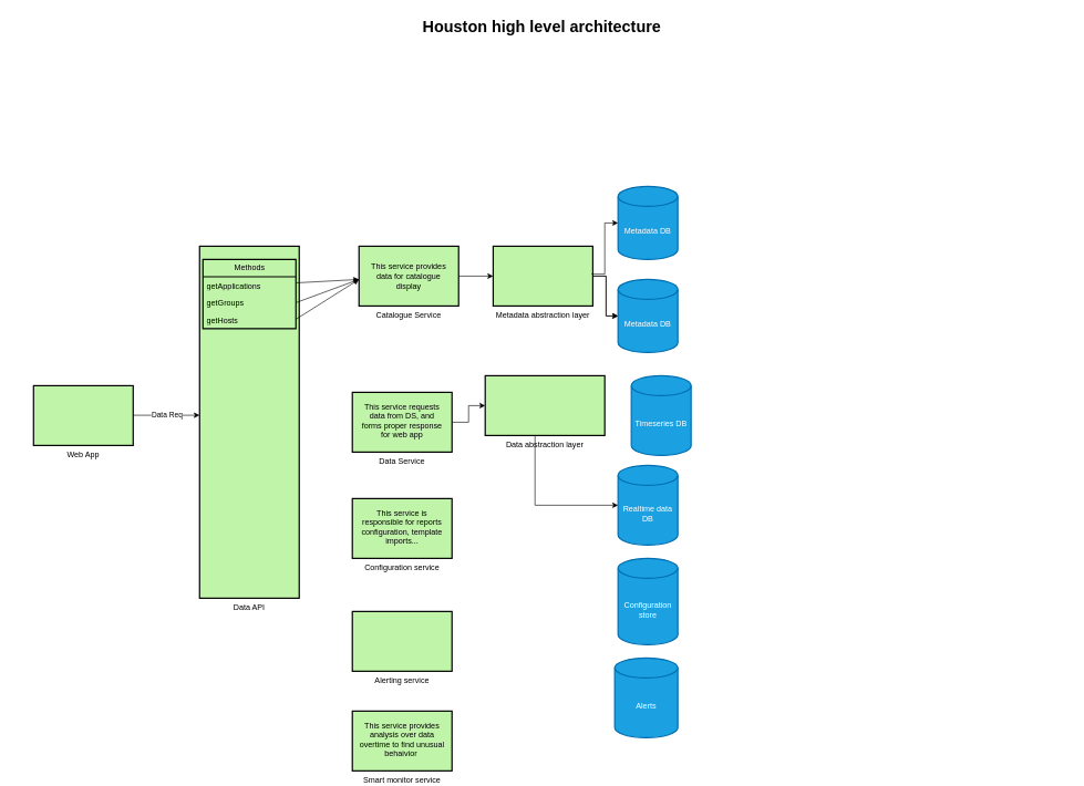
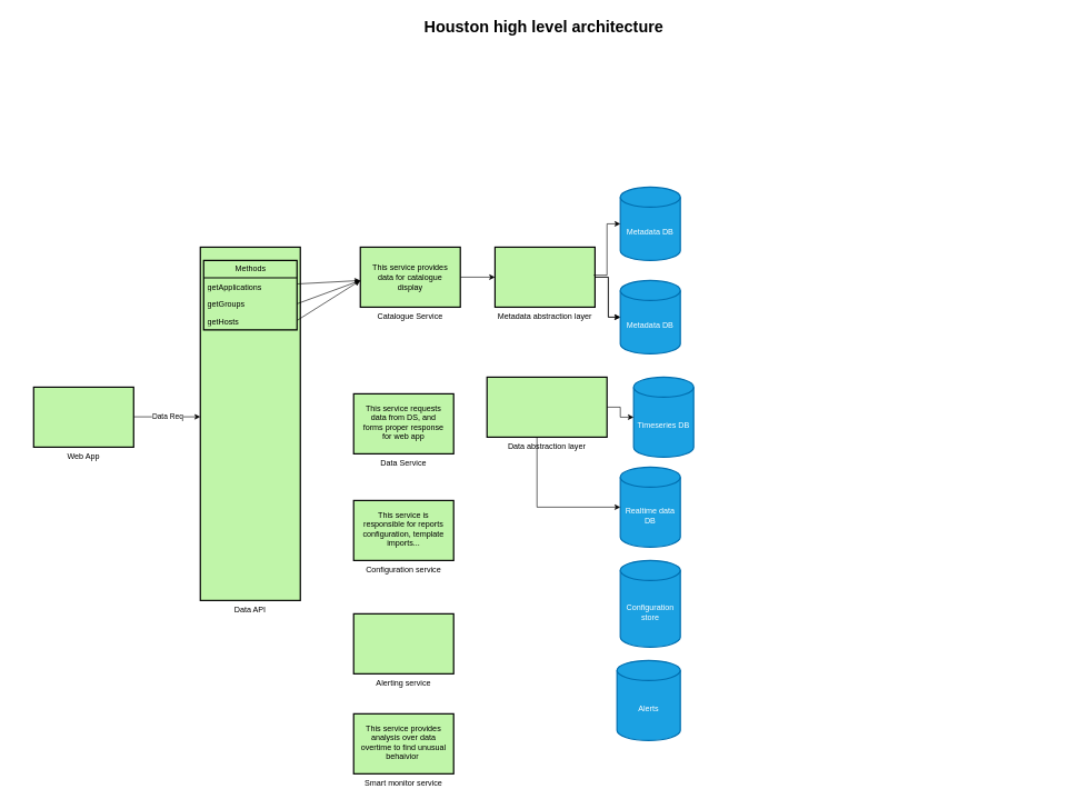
  <mxCell id="0" style=";html=1;" />
  <mxCell id="1" style=";html=1;" parent="0" />
  <mxCell id="2" value="Data API" style="strokeWidth=2;dashed=0;align=center;fontSize=12;shape=rect;verticalLabelPosition=bottom;verticalAlign=top;fillColor=#c0f5a9" parent="1" vertex="1"><mxGeometry x="300" y="370" width="150" height="530" as="geometry" /></mxCell>
  <mxCell id="3" value="Houston high level architecture" style="text;strokeColor=none;fillColor=none;html=1;fontSize=24;fontStyle=1;verticalAlign=middle;align=center;" parent="1" vertex="1"><mxGeometry x="20" y="20" width="1590" height="40" as="geometry" /></mxCell>
  <mxCell id="4" value="Web App" style="strokeWidth=2;dashed=0;align=center;fontSize=12;shape=rect;verticalLabelPosition=bottom;verticalAlign=top;fillColor=#c0f5a9" vertex="1" parent="1"><mxGeometry x="50" y="580" width="150" height="90" as="geometry" /></mxCell>
  <mxCell id="5" value="" style="endArrow=classic;html=1;rounded=0;" edge="1" parent="1"><mxGeometry relative="1" as="geometry"><mxPoint x="200" y="624.5" as="sourcePoint" /><mxPoint x="300" y="624.5" as="targetPoint" /></mxGeometry></mxCell>
  <mxCell id="6" value="Data Req" style="edgeLabel;resizable=0;html=1;align=center;verticalAlign=middle;strokeColor=#000000;strokeWidth=2;" connectable="0" vertex="1" parent="5"><mxGeometry relative="1" as="geometry" /></mxCell>
  <mxCell id="7" value="Methods" style="swimlane;fontStyle=0;childLayout=stackLayout;horizontal=1;startSize=26;fillColor=none;horizontalStack=0;resizeParent=1;resizeParentMax=0;resizeLast=0;collapsible=1;marginBottom=0;html=1;strokeColor=#000000;strokeWidth=2;" vertex="1" parent="1"><mxGeometry x="305" y="390" width="140" height="104" as="geometry" /></mxCell>
  <mxCell id="8" value="getApplications" style="text;strokeColor=none;fillColor=none;align=left;verticalAlign=top;spacingLeft=4;spacingRight=4;overflow=hidden;rotatable=0;points=[[0,0.5],[1,0.5]];portConstraint=eastwest;whiteSpace=wrap;html=1;strokeWidth=2;" vertex="1" parent="7"><mxGeometry y="26" width="140" height="26" as="geometry" /></mxCell>
  <mxCell id="9" value="getGroups" style="text;strokeColor=none;fillColor=none;align=left;verticalAlign=top;spacingLeft=4;spacingRight=4;overflow=hidden;rotatable=0;points=[[0,0.5],[1,0.5]];portConstraint=eastwest;whiteSpace=wrap;html=1;strokeWidth=2;" vertex="1" parent="7"><mxGeometry y="52" width="140" height="26" as="geometry" /></mxCell>
  <mxCell id="10" value="getHosts&lt;br&gt;" style="text;strokeColor=none;fillColor=none;align=left;verticalAlign=top;spacingLeft=4;spacingRight=4;overflow=hidden;rotatable=0;points=[[0,0.5],[1,0.5]];portConstraint=eastwest;whiteSpace=wrap;html=1;strokeWidth=2;" vertex="1" parent="7"><mxGeometry y="78" width="140" height="26" as="geometry" /></mxCell>
  <mxCell id="11" value="Metadata DB" style="shape=cylinder3;whiteSpace=wrap;html=1;boundedLbl=1;backgroundOutline=1;size=15;strokeColor=#006EAF;strokeWidth=2;fillColor=#1ba1e2;fontColor=#ffffff;" vertex="1" parent="1"><mxGeometry x="930" y="280" width="90" height="110" as="geometry" /></mxCell>
  <mxCell id="12" value="" style="edgeStyle=orthogonalEdgeStyle;rounded=0;orthogonalLoop=1;jettySize=auto;html=1;" edge="1" parent="1" source="13" target="24"><mxGeometry relative="1" as="geometry" /></mxCell>
  <mxCell id="13" value="Catalogue Service" style="strokeWidth=2;dashed=0;align=center;fontSize=12;shape=rect;verticalLabelPosition=bottom;verticalAlign=top;fillColor=#c0f5a9" vertex="1" parent="1"><mxGeometry x="540" y="370" width="150" height="90" as="geometry" /></mxCell>
  <mxCell id="14" value="" style="endArrow=classic;html=1;rounded=0;" edge="1" parent="1" source="8"><mxGeometry width="50" height="50" relative="1" as="geometry"><mxPoint x="490" y="470" as="sourcePoint" /><mxPoint x="540" y="420" as="targetPoint" /></mxGeometry></mxCell>
  <mxCell id="15" value="" style="endArrow=classic;html=1;rounded=0;exitX=1;exitY=0.5;exitDx=0;exitDy=0;" edge="1" parent="1" source="9"><mxGeometry width="50" height="50" relative="1" as="geometry"><mxPoint x="540" y="620" as="sourcePoint" /><mxPoint x="540" y="420" as="targetPoint" /><Array as="points" /></mxGeometry></mxCell>
  <mxCell id="16" value="" style="endArrow=classic;html=1;rounded=0;" edge="1" parent="1"><mxGeometry width="50" height="50" relative="1" as="geometry"><mxPoint x="445" y="480" as="sourcePoint" /><mxPoint x="540" y="420" as="targetPoint" /></mxGeometry></mxCell>
  <mxCell id="17" value="Timeseries DB" style="shape=cylinder3;whiteSpace=wrap;html=1;boundedLbl=1;backgroundOutline=1;size=15;strokeColor=#006EAF;strokeWidth=2;fillColor=#1ba1e2;fontColor=#ffffff;" vertex="1" parent="1"><mxGeometry x="950" y="565" width="90" height="120" as="geometry" /></mxCell>
- <mxCell id="18" value="" style="edgeStyle=orthogonalEdgeStyle;rounded=0;orthogonalLoop=1;jettySize=auto;html=1;" edge="1" parent="1" source="19" target="29"><mxGeometry relative="1" as="geometry" /></mxCell>
  <mxCell id="19" value="Data Service" style="strokeWidth=2;dashed=0;align=center;fontSize=12;shape=rect;verticalLabelPosition=bottom;verticalAlign=top;fillColor=#c0f5a9" vertex="1" parent="1"><mxGeometry x="530" y="590" width="150" height="90" as="geometry" /></mxCell>
  <mxCell id="20" value="This service provides data for catalogue display" style="text;html=1;strokeColor=none;fillColor=none;align=center;verticalAlign=middle;whiteSpace=wrap;rounded=0;strokeWidth=2;" vertex="1" parent="1"><mxGeometry x="550" y="380" width="130" height="70" as="geometry" /></mxCell>
  <mxCell id="21" value="This service requests data from DS, and forms proper response for web app" style="text;html=1;strokeColor=none;fillColor=none;align=center;verticalAlign=middle;whiteSpace=wrap;rounded=0;strokeWidth=2;" vertex="1" parent="1"><mxGeometry x="540" y="595" width="130" height="75" as="geometry" /></mxCell>
  <mxCell id="22" value="" style="edgeStyle=orthogonalEdgeStyle;rounded=0;orthogonalLoop=1;jettySize=auto;html=1;" edge="1" parent="1" source="24" target="25"><mxGeometry relative="1" as="geometry" /></mxCell>
  <mxCell id="23" value="" style="edgeStyle=orthogonalEdgeStyle;rounded=0;orthogonalLoop=1;jettySize=auto;html=1;" edge="1" parent="1" source="24" target="25"><mxGeometry relative="1" as="geometry" /></mxCell>
  <mxCell id="24" value="Metadata abstraction layer" style="strokeWidth=2;dashed=0;align=center;fontSize=12;shape=rect;verticalLabelPosition=bottom;verticalAlign=top;fillColor=#c0f5a9" vertex="1" parent="1"><mxGeometry x="742" y="370" width="150" height="90" as="geometry" /></mxCell>
  <mxCell id="25" value="Metadata DB" style="shape=cylinder3;whiteSpace=wrap;html=1;boundedLbl=1;backgroundOutline=1;size=15;strokeColor=#006EAF;strokeWidth=2;fillColor=#1ba1e2;fontColor=#ffffff;" vertex="1" parent="1"><mxGeometry x="930" y="420" width="90" height="110" as="geometry" /></mxCell>
  <mxCell id="26" value="Realtime data DB" style="shape=cylinder3;whiteSpace=wrap;html=1;boundedLbl=1;backgroundOutline=1;size=15;strokeColor=#006EAF;strokeWidth=2;fillColor=#1ba1e2;fontColor=#ffffff;" vertex="1" parent="1"><mxGeometry x="930" y="700" width="90" height="120" as="geometry" /></mxCell>
  <mxCell id="27" value="" style="edgeStyle=orthogonalEdgeStyle;rounded=0;orthogonalLoop=1;jettySize=auto;html=1;entryX=0;entryY=0.5;entryDx=0;entryDy=0;entryPerimeter=0;" edge="1" parent="1" target="11"><mxGeometry relative="1" as="geometry"><mxPoint x="890" y="412" as="sourcePoint" /><mxPoint x="928" y="472" as="targetPoint" /><Array as="points"><mxPoint x="910" y="412" /><mxPoint x="910" y="335" /></Array></mxGeometry></mxCell>
+ <mxCell id="28" value="" style="edgeStyle=orthogonalEdgeStyle;rounded=0;orthogonalLoop=1;jettySize=auto;html=1;" edge="1" parent="1" source="29" target="17"><mxGeometry relative="1" as="geometry" /></mxCell>
  <mxCell id="29" value="Data abstraction layer" style="strokeWidth=2;dashed=0;align=center;fontSize=12;shape=rect;verticalLabelPosition=bottom;verticalAlign=top;fillColor=#c0f5a9" vertex="1" parent="1"><mxGeometry x="730" y="565" width="180" height="90" as="geometry" /></mxCell>
  <mxCell id="30" value="" style="edgeStyle=orthogonalEdgeStyle;rounded=0;orthogonalLoop=1;jettySize=auto;html=1;entryX=0;entryY=0.5;entryDx=0;entryDy=0;entryPerimeter=0;" edge="1" parent="1" source="29" target="26"><mxGeometry relative="1" as="geometry"><mxPoint x="900" y="722.5" as="sourcePoint" /><mxPoint x="940" y="770" as="targetPoint" /><Array as="points"><mxPoint x="805" y="760" /></Array></mxGeometry></mxCell>
  <mxCell id="31" value="Configuration store" style="shape=cylinder3;whiteSpace=wrap;html=1;boundedLbl=1;backgroundOutline=1;size=15;strokeColor=#006EAF;strokeWidth=2;fillColor=#1ba1e2;fontColor=#ffffff;" vertex="1" parent="1"><mxGeometry x="930" y="840" width="90" height="130" as="geometry" /></mxCell>
  <mxCell id="32" value="Alerts" style="shape=cylinder3;whiteSpace=wrap;html=1;boundedLbl=1;backgroundOutline=1;size=15;strokeColor=#006EAF;strokeWidth=2;fillColor=#1ba1e2;fontColor=#ffffff;" vertex="1" parent="1"><mxGeometry x="925" y="990" width="95" height="120" as="geometry" /></mxCell>
  <mxCell id="33" value="Configuration service" style="strokeWidth=2;dashed=0;align=center;fontSize=12;shape=rect;verticalLabelPosition=bottom;verticalAlign=top;fillColor=#c0f5a9" vertex="1" parent="1"><mxGeometry x="530" y="750" width="150" height="90" as="geometry" /></mxCell>
  <mxCell id="34" value="This service is responsible for reports configuration, template imports..." style="text;html=1;strokeColor=none;fillColor=none;align=center;verticalAlign=middle;whiteSpace=wrap;rounded=0;strokeWidth=2;" vertex="1" parent="1"><mxGeometry x="540" y="755" width="130" height="75" as="geometry" /></mxCell>
  <mxCell id="35" value="Alerting service" style="strokeWidth=2;dashed=0;align=center;fontSize=12;shape=rect;verticalLabelPosition=bottom;verticalAlign=top;fillColor=#c0f5a9" vertex="1" parent="1"><mxGeometry x="530" y="920" width="150" height="90" as="geometry" /></mxCell>
  <mxCell id="36" value="Smart monitor service" style="strokeWidth=2;dashed=0;align=center;fontSize=12;shape=rect;verticalLabelPosition=bottom;verticalAlign=top;fillColor=#c0f5a9" vertex="1" parent="1"><mxGeometry x="530" y="1070" width="150" height="90" as="geometry" /></mxCell>
  <mxCell id="37" value="This service provides analysis over data overtime to find unusual behaivior&amp;nbsp;" style="text;html=1;strokeColor=none;fillColor=none;align=center;verticalAlign=middle;whiteSpace=wrap;rounded=0;strokeWidth=2;" vertex="1" parent="1"><mxGeometry x="540" y="1075" width="130" height="75" as="geometry" /></mxCell>
